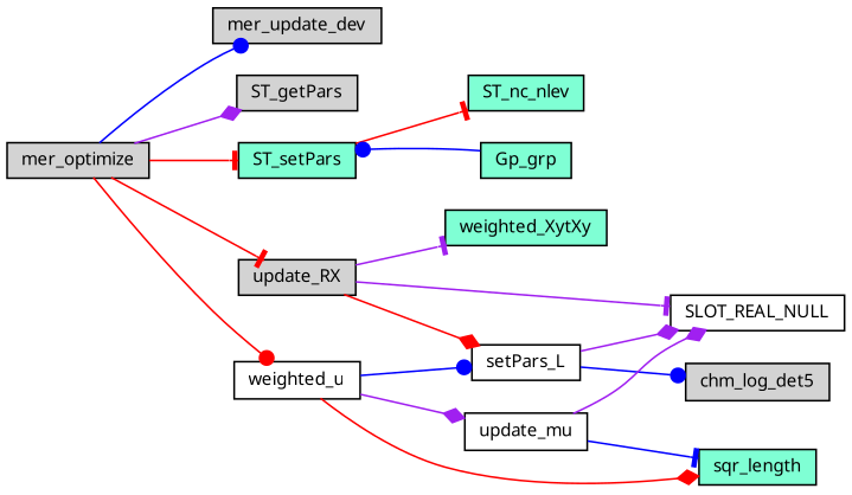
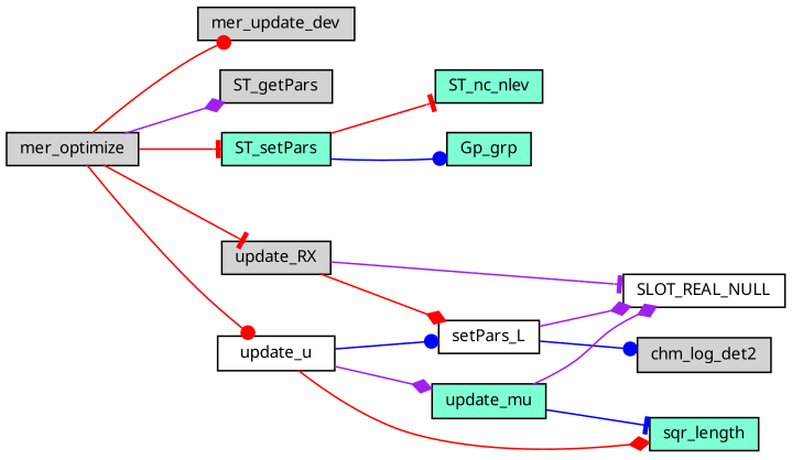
  digraph {
    rankdir=LR
    node [color=black fillcolor=lightgrey fontname="FreeSans.ttf" fontsize=10 shape=record style=filled]
    edge [arrowhead=diamond color=red fontname="FreeSans.ttf" fontsize=10 labelfontname="FreeSans.ttf" labelfontsize=10 style=solid]
    n1 [fontcolor=black height=0.2 label=mer_optimize width=0.4]
    n2 [height=0.2 label=mer_update_dev width=0.4]
    n3 [height=0.2 label=ST_getPars width=0.4]
    n4 [fillcolor=aquamarine height=0.2 label=ST_setPars width=0.4]
    n5 [height=0.2 label=update_RX width=0.4]
-   n6 [fillcolor=white height=0.2 label=weighted_u width=0.4]
+   n6 [fillcolor=white height=0.2 label=update_u width=0.4]
    n7 [fillcolor=aquamarine height=0.2 label=Gp_grp width=0.4]
    n8 [fillcolor=aquamarine height=0.2 label=ST_nc_nlev width=0.4]
    n9 [fillcolor=white height=0.2 label=SLOT_REAL_NULL width=0.4]
    n10 [fillcolor=white height=0.2 label=setPars_L width=0.4]
-   n11 [fillcolor=aquamarine height=0.2 label=weighted_XytXy width=0.4]
    n12 [fillcolor=aquamarine height=0.2 label=sqr_length width=0.4]
-   n13 [fillcolor=white height=0.2 label=update_mu width=0.4]
-   n14 [height=0.2 label=chm_log_det5 width=0.4]
-   n1 -> n2 [arrowhead=dot color=blue]
+   n13 [fillcolor=aquamarine height=0.2 label=update_mu width=0.4]
+   n14 [height=0.2 label=chm_log_det2 width=0.4]
+   n1 -> n2 [arrowhead=dot]
    n1 -> n3 [color=purple]
    n1 -> n4 [arrowhead=tee]
    n1 -> n5 [arrowhead=tee]
    n1 -> n6 [arrowhead=dot]
-   n7 -> n4 [arrowhead=dot color=blue]
+   n4 -> n7 [arrowhead=dot color=blue]
    n4 -> n8 [arrowhead=tee]
    n5 -> n9 [arrowhead=tee color=purple]
    n5 -> n10
-   n5 -> n11 [arrowhead=tee color=purple]
    n6 -> n10 [arrowhead=dot color=blue]
    n6 -> n12
    n6 -> n13 [color=purple]
    n10 -> n9 [color=purple]
    n10 -> n14 [arrowhead=dot color=blue]
    n13 -> n9 [color=purple]
    n13 -> n12 [arrowhead=tee color=blue]
  }
